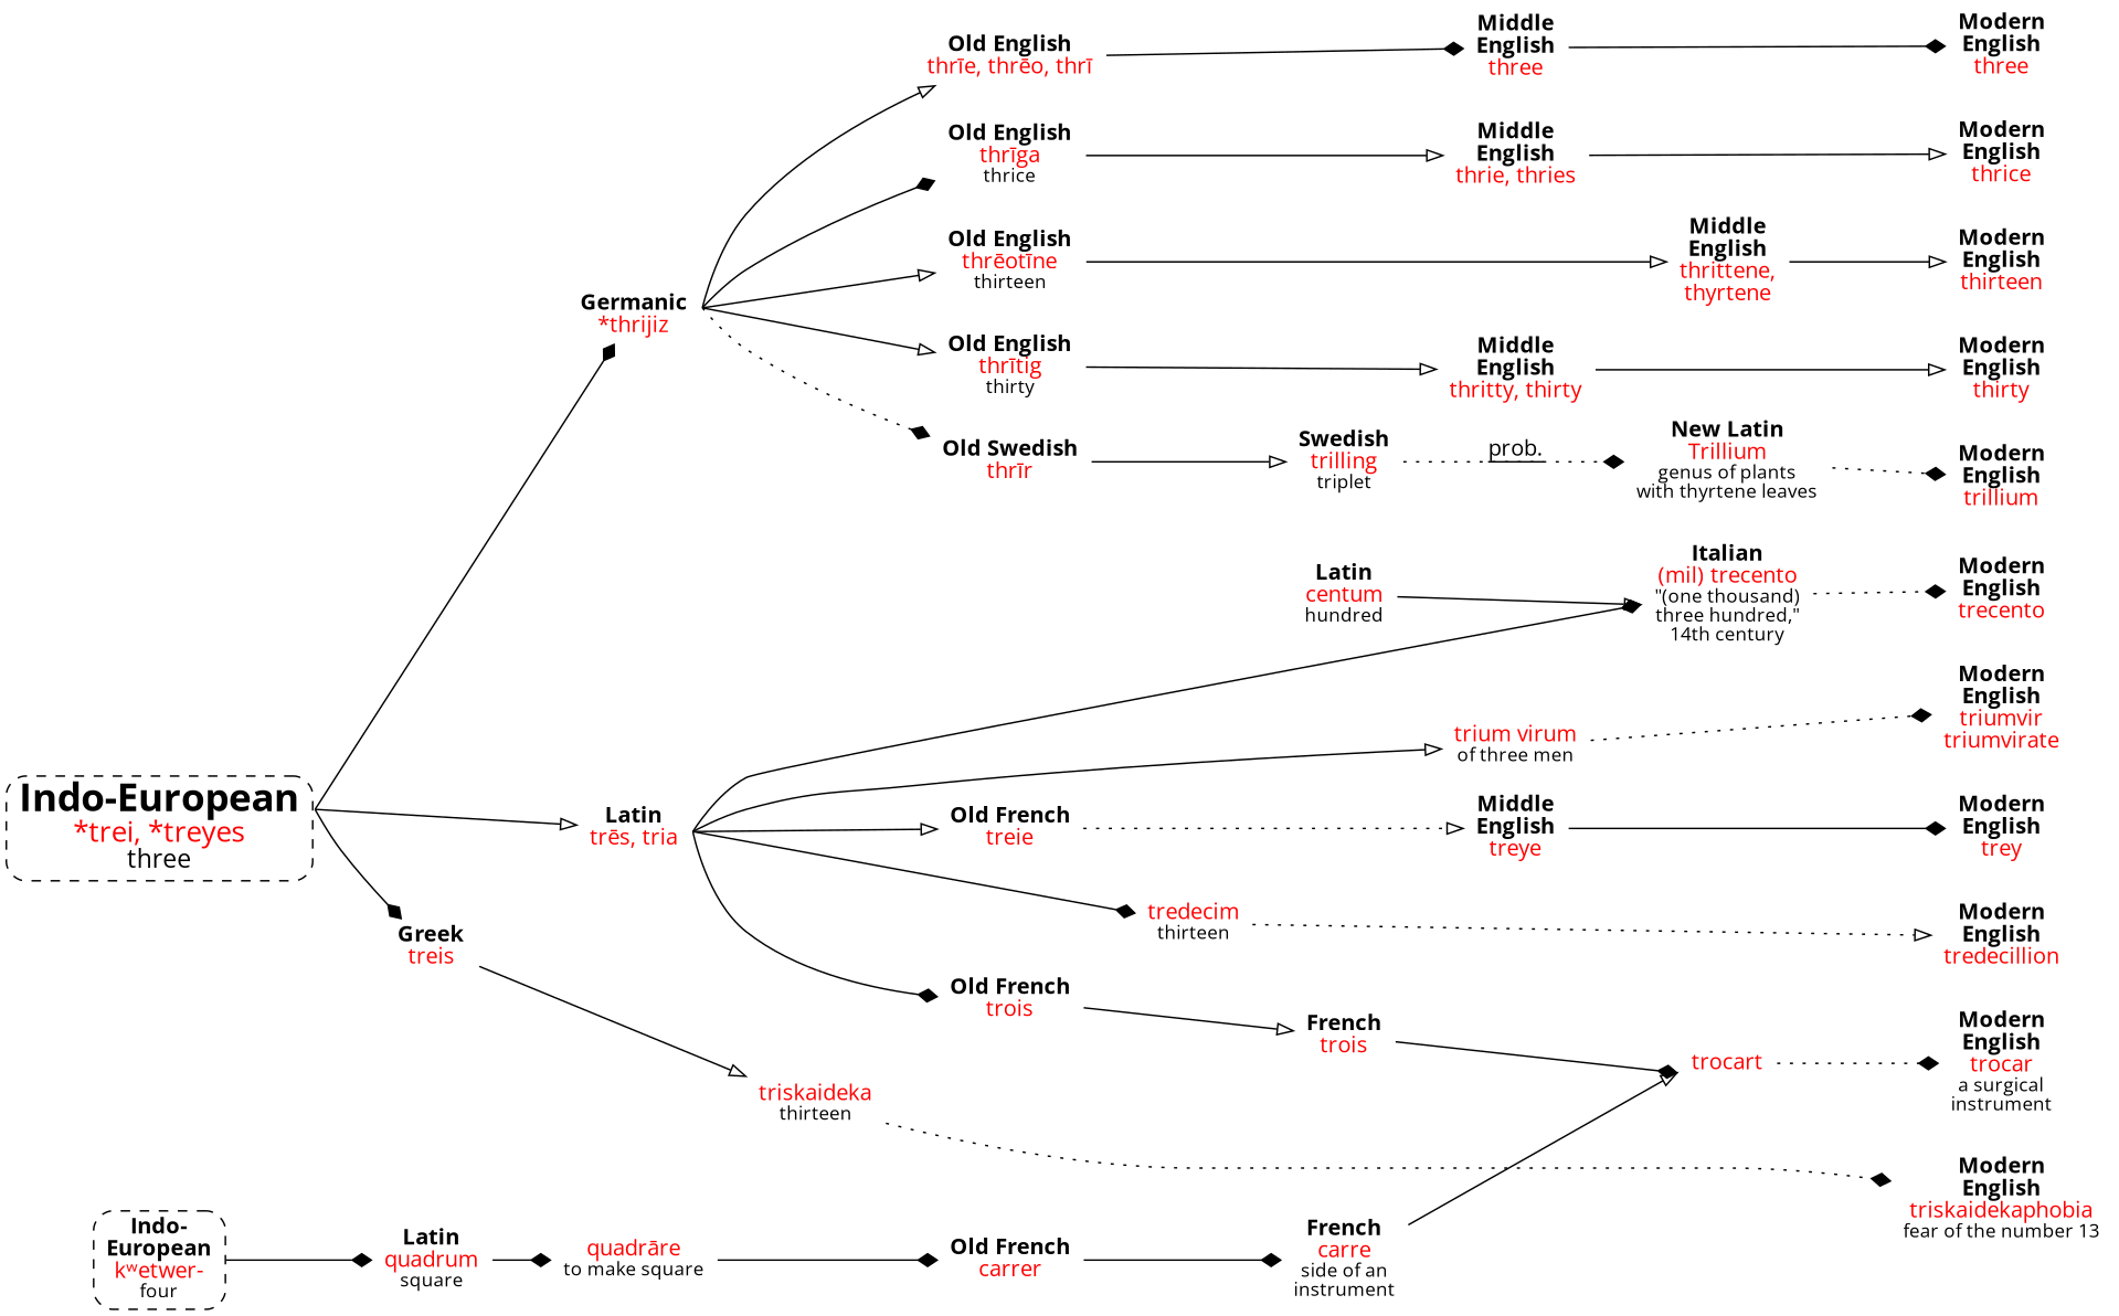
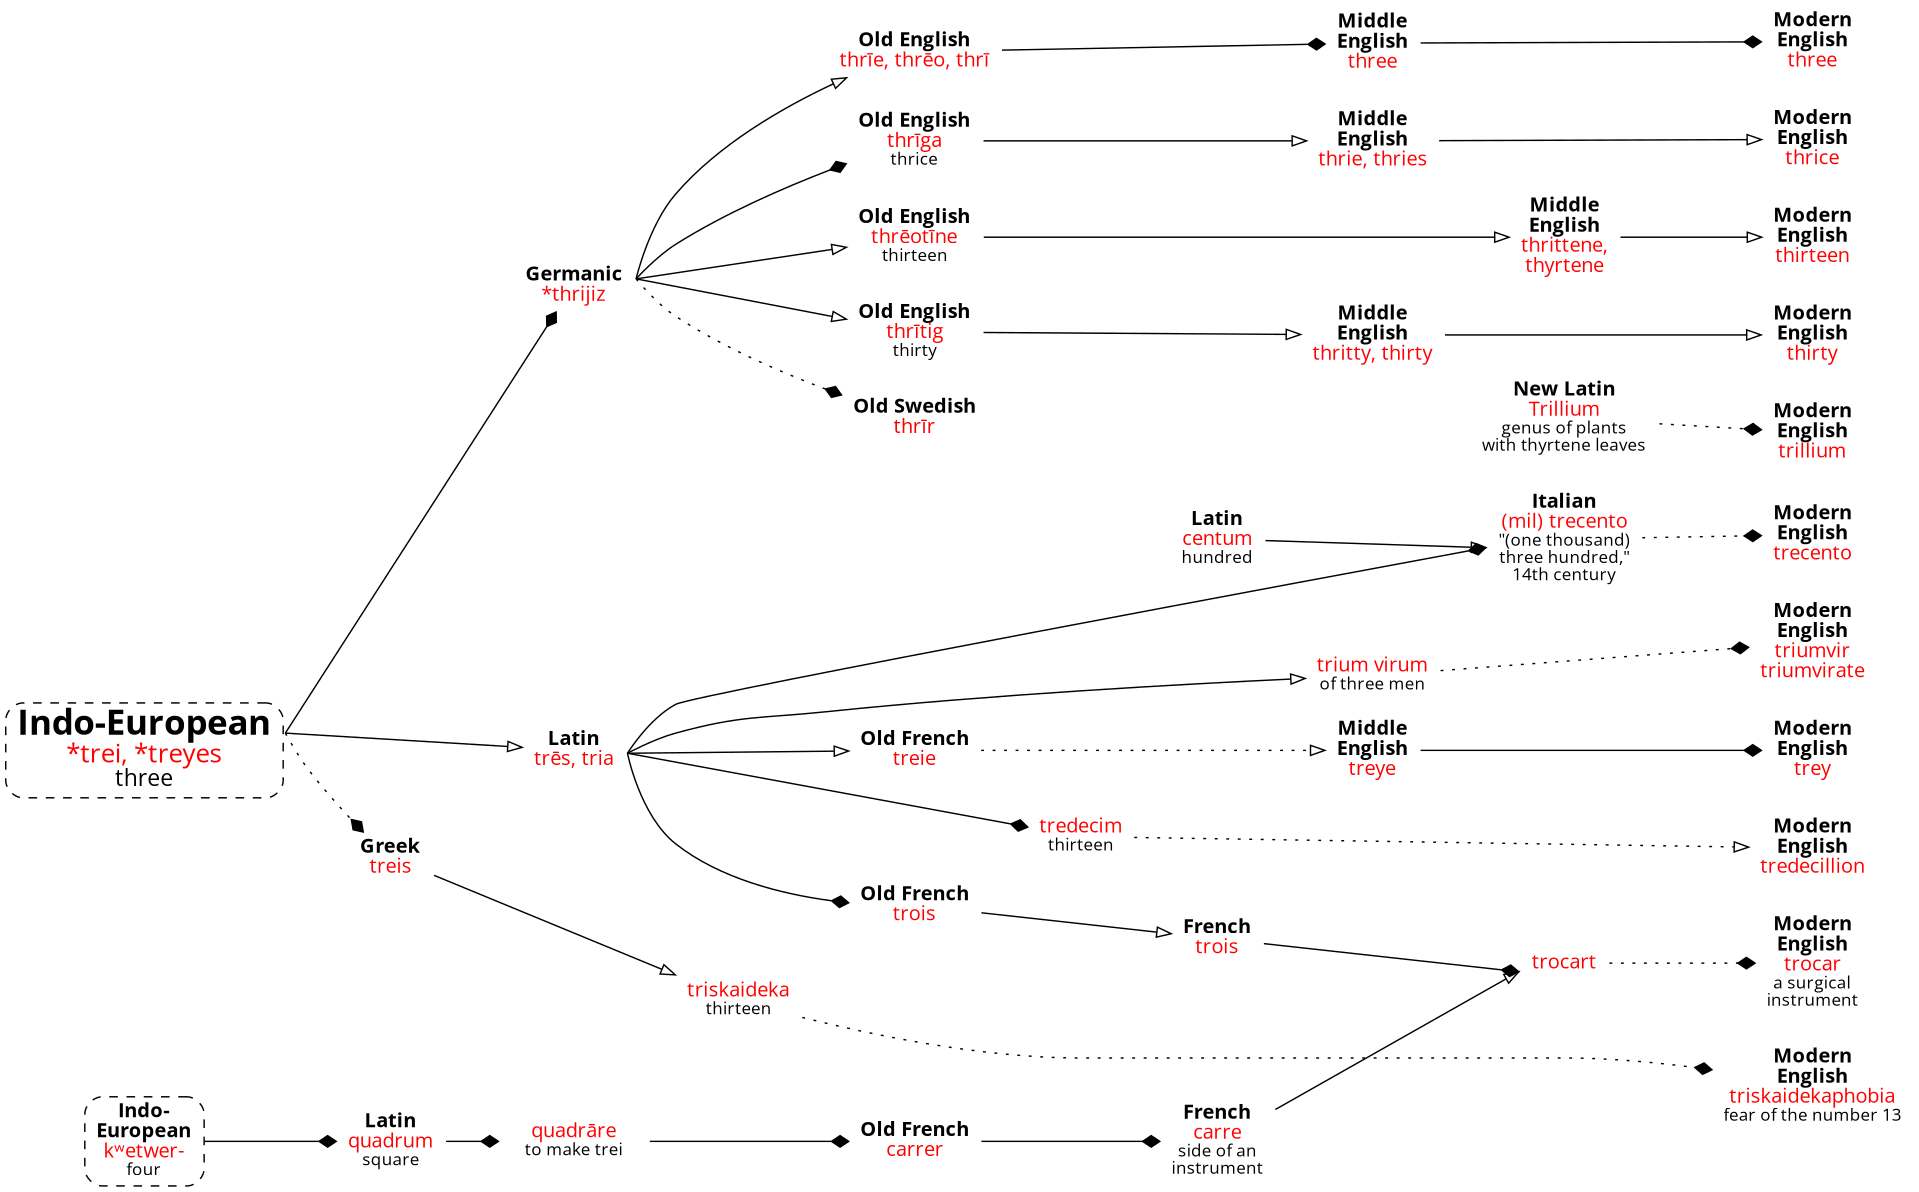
  strict digraph {
    fontname="Open Sans"
    rankdir=LR
    node [fontname="Open Sans" shape=none]
    edge [arrowhead=diamond fontname="Open Sans"]
    n1 [label=<<b>Modern<br/>English</b><br/><font color="red">three</font>>]
    n2 [label=<<b>Modern<br/>English</b><br/><font color="red">thrice</font>>]
    n3 [label=<<b>Modern<br/>English</b><br/><font color="red">thirteen</font>>]
    n4 [label=<<b>Modern<br/>English</b><br/><font color="red">thirty</font>>]
    n5 [label=<<b>Modern<br/>English</b><br/><font color="red">trillium</font>>]
    n6 [label=<<b>Modern<br/>English</b><br/><font color="red">trey</font>>]
    n7 [label=<<b>Modern<br/>English</b><br/><font color="red">trecento</font>>]
    n8 [label=<<b>Modern<br/>English</b><br/><font color="red">tredecillion</font>>]
    n9 [label=<<b>Modern<br/>English</b><br/><font color="red">triumvir<br/>triumvirate</font>>]
    n10 [label=<<b>Modern<br/>English</b><br/><font color="red">trocar</font><br/><font point-size="12">a surgical<br/>instrument</font>>]
    n11 [label=<<b>Modern<br/>English</b><br/><font color="red">triskaidekaphobia</font><br/><font point-size="12">fear of the number 13</font>>]
    n12 [label=<<font point-size="24"><b>Indo-European</b></font><br/><font point-size="18" color="red">*trei, *treyes</font><br/><font point-size="16">three</font>> shape=box style="dashed,rounded"]
    n13 [label=<<b>Indo-<br/>European</b><br/><font color="red">kʷetwer-</font><br/><font point-size="12">four</font>> shape=box style="dashed,rounded"]
    n14 [label=<<b>Germanic</b><br/><font color="red">*thrijiz</font>>]
    n15 [label=<<b>Latin</b><br/><font color="red">trēs, tria</font>>]
    n16 [label=<<b>Greek</b><br/><font color="red">treis</font>>]
    n17 [label=<<b>Latin</b><br/><font color="red">quadrum</font><br/><font point-size="12">square</font>>]
    n18 [label=<<b>Old English</b><br/><font color="red">thrīe, thrēo, thrī</font>>]
    n19 [label=<<b>Old English</b><br/><font color="red">thrīga</font><br/><font point-size="12">thrice</font>>]
    n20 [label=<<b>Old English</b><br/><font color="red">thrēotīne</font><br/><font point-size="12">thirteen</font>>]
    n21 [label=<<b>Old English</b><br/><font color="red">thrītig</font><br/><font point-size="12">thirty</font>>]
    n22 [label=<<b>Old Swedish</b><br/><font color="red">thrīr</font>>]
    n23 [label=<<b>Old French</b><br/><font color="red">treie</font>>]
    n24 [label=<<b>Italian</b><br/><font color="red">(mil) trecento</font><br/><font point-size="12">"(one thousand)<br/>three hundred,"<br/>14th century</font>>]
    n25 [label=<<font color="red">tredecim</font><br/><font point-size="12">thirteen</font>>]
    n26 [label=<<font color="red">trium virum</font><br/><font point-size="12">of three men</font>>]
    n27 [label=<<b>Old French</b><br/><font color="red">trois</font>>]
    n28 [label=<<font color="red">triskaideka</font><br/><font point-size="12">thirteen</font>>]
    n29 [label=<<b>Middle<br/>English</b><br/><font color="red">three</font>>]
    n30 [label=<<b>Middle<br/>English</b><br/><font color="red">thrie, thries</font>>]
    n31 [label=<<b>Middle<br/>English</b><br/><font color="red">thrittene,<br/>thyrtene</font>>]
    n32 [label=<<b>Middle<br/>English</b><br/><font color="red">thritty, thirty</font>>]
-   n33 [label=<<b>Swedish</b><br/><font color="red">trilling</font><br/><font point-size="12">triplet</font>>]
    n34 [label=<<b>New Latin</b><br/><font color="red">Trillium</font><br/><font point-size="12">genus of plants<br/>with thyrtene leaves</font>>]
    n35 [label=<<b>Middle<br/>English</b><br/><font color="red">treye</font>>]
    n36 [label=<<b>French</b><br/><font color="red">trois</font>>]
    n37 [label=<<b>Latin</b><br/><font color="red">centum</font><br/><font point-size="12">hundred</font>>]
    n38 [label=<<font color="red">trocart</font>>]
-   n39 [label=<<font color="red">quadrāre</font><br/><font point-size="12">to make square</font>>]
+   n39 [label=<<font color="red">quadrāre</font><br/><font point-size="12">to make trei</font>>]
    n40 [label=<<b>Old French</b><br/><font color="red">carrer</font>>]
    n41 [label=<<b>French</b><br/><font color="red">carre</font><br/><font point-size="12">side of an<br/>instrument</font>>]
    subgraph sub_1 {
      rank=sink
      n1
      n2
      n3
      n4
      n5
      n6
      n7
      n8
      n9
      n10
      n11
    }
    subgraph sub_2 {
      rank=source
      n12
      n13
    }
    subgraph sub_3 {
      rank=same
    }
    n12 -> n14 [sametail=1]
    n12 -> n15 [arrowhead=onormal sametail=1]
-   n12 -> n16 [sametail=1]
+   n12 -> n16 [sametail=1 style=dotted]
    n13 -> n17
    n14 -> n18 [arrowhead=onormal sametail=1]
    n14 -> n19 [sametail=1]
    n14 -> n20 [arrowhead=onormal samehead=1 sametail=1]
    n14 -> n21 [arrowhead=onormal sametail=1]
    n14 -> n22 [sametail=1 style=dotted]
    n15 -> n23 [arrowhead=onormal sametail=1]
    n15 -> n24 [samehead=1 sametail=1]
    n15 -> n25 [sametail=1]
    n15 -> n26 [arrowhead=onormal sametail=1]
    n15 -> n27 [sametail=1]
    n16 -> n28 [arrowhead=onormal]
    n17 -> n39
    n18 -> n29
    n19 -> n30 [arrowhead=onormal]
    n20 -> n31 [arrowhead=onormal]
    n21 -> n32 [arrowhead=onormal]
-   n22 -> n33 [arrowhead=onormal]
    n23 -> n35 [arrowhead=onormal style=dotted]
    n24 -> n7 [style=dotted weight=2]
    n25 -> n8 [arrowhead=onormal style=dotted]
    n26 -> n9 [style=dotted]
    n27 -> n36 [arrowhead=onormal]
    n28 -> n11 [style=dotted]
    n29 -> n1
    n30 -> n2 [arrowhead=onormal]
    n31 -> n3 [arrowhead=onormal]
    n32 -> n4 [arrowhead=onormal]
-   n33 -> n34 [decorate=true label="prob." style=dotted]
    n34 -> n5 [style=dotted]
    n35 -> n6
    n36 -> n38 [samehead=1]
    n37 -> n24 [arrowhead=onormal samehead=1]
    n38 -> n10 [style=dotted]
    n39 -> n40
    n40 -> n41
    n41 -> n38 [arrowhead=onormal samehead=1]
  }
